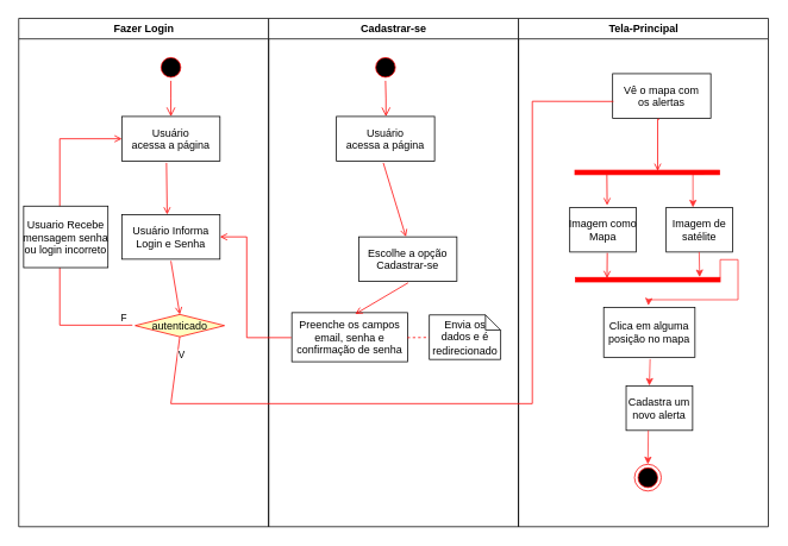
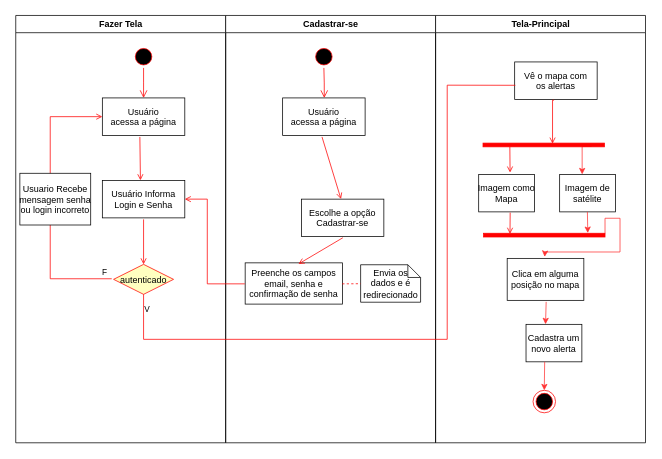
  <mxCell id="0" />
  <mxCell id="1" parent="0" />
- <mxCell id="2" value="Fazer Login" style="swimlane;whiteSpace=wrap" parent="1" vertex="1"><mxGeometry x="20.5" y="20" width="280" height="570" as="geometry" /></mxCell>
+ <mxCell id="2" value="Fazer Tela" style="swimlane;whiteSpace=wrap" parent="1" vertex="1"><mxGeometry x="20.5" y="20" width="280" height="570" as="geometry" /></mxCell>
  <mxCell id="3" value="" style="ellipse;shape=startState;fillColor=#000000;strokeColor=#ff0000;" parent="2" vertex="1"><mxGeometry x="155.5" y="40" width="30" height="30" as="geometry" /></mxCell>
  <mxCell id="4" value="" style="edgeStyle=elbowEdgeStyle;elbow=horizontal;verticalAlign=bottom;endArrow=open;endSize=8;strokeColor=#FF0000;endFill=1;rounded=0" parent="2" source="3" target="5" edge="1"><mxGeometry x="155.5" y="40" as="geometry"><mxPoint x="170.5" y="110" as="targetPoint" /></mxGeometry></mxCell>
  <mxCell id="5" value="Usuário&#10;acessa a página" style="" parent="2" vertex="1"><mxGeometry x="115.5" y="110" width="110" height="50" as="geometry" /></mxCell>
  <mxCell id="6" value="Usuário Informa&#10;Login e Senha" style="" parent="2" vertex="1"><mxGeometry x="115.5" y="220" width="110" height="50" as="geometry" /></mxCell>
  <mxCell id="7" value="" style="endArrow=open;strokeColor=#FF0000;endFill=1;rounded=0;exitX=0.455;exitY=1.04;exitDx=0;exitDy=0;exitPerimeter=0;entryX=0.462;entryY=-0.003;entryDx=0;entryDy=0;entryPerimeter=0;" parent="2" source="5" target="6" edge="1"><mxGeometry relative="1" as="geometry"><mxPoint x="175.5" y="162" as="sourcePoint" /></mxGeometry></mxCell>
  <mxCell id="8" value="" style="endArrow=open;strokeColor=#FF0000;endFill=1;rounded=0;entryX=0.5;entryY=0;entryDx=0;entryDy=0;" parent="2" target="10" edge="1"><mxGeometry relative="1" as="geometry"><mxPoint x="170.5" y="272" as="sourcePoint" /><mxPoint x="115" y="325" as="targetPoint" /></mxGeometry></mxCell>
  <mxCell id="9" value="F" style="edgeStyle=elbowEdgeStyle;elbow=horizontal;strokeColor=#FF0000;endArrow=open;endFill=1;rounded=0;exitX=-0.031;exitY=0.48;exitDx=0;exitDy=0;exitPerimeter=0;" parent="2" source="10" edge="1"><mxGeometry x="-0.951" y="-9" width="100" height="100" relative="1" as="geometry"><mxPoint x="60" y="350" as="sourcePoint" /><mxPoint x="115.5" y="135" as="targetPoint" /><Array as="points"><mxPoint x="46" y="192" /><mxPoint x="30" y="250" /></Array><mxPoint as="offset" /></mxGeometry></mxCell>
- <mxCell id="10" value="autenticado" style="rhombus;fillColor=#ffffc0;strokeColor=#ff0000;" vertex="1" parent="2"><mxGeometry x="130.5" y="332" width="100" height="25" as="geometry" /></mxCell>
+ <mxCell id="10" value="autenticado" style="rhombus;fillColor=#ffffc0;strokeColor=#ff0000;" vertex="1" parent="2"><mxGeometry x="130.5" y="332" width="80" height="40" as="geometry" /></mxCell>
  <mxCell id="11" value="Usuario Recebe&#10;mensagem senha&#10;ou login incorreto" style="" vertex="1" parent="2"><mxGeometry x="5.5" y="210.5" width="94.5" height="69" as="geometry" /></mxCell>
  <mxCell id="12" value="Cadastrar-se" style="swimlane;whiteSpace=wrap" parent="1" vertex="1"><mxGeometry x="300.5" y="20" width="280" height="570" as="geometry" /></mxCell>
  <mxCell id="13" value="" style="ellipse;shape=startState;fillColor=#000000;strokeColor=#ff0000;" parent="12" vertex="1"><mxGeometry x="116" y="40" width="30" height="30" as="geometry" /></mxCell>
  <mxCell id="14" value="" style="edgeStyle=elbowEdgeStyle;elbow=horizontal;verticalAlign=bottom;endArrow=open;endSize=8;strokeColor=#FF0000;endFill=1;rounded=0" parent="12" source="13" target="15" edge="1"><mxGeometry x="85.5" y="20" as="geometry"><mxPoint x="100.5" y="90" as="targetPoint" /></mxGeometry></mxCell>
  <mxCell id="15" value="Usuário&#10;acessa a página" style="" parent="12" vertex="1"><mxGeometry x="76" y="110" width="110" height="50" as="geometry" /></mxCell>
  <mxCell id="16" value="Escolhe a opção&#10;Cadastrar-se" style="" parent="12" vertex="1"><mxGeometry x="101" y="245" width="110" height="50" as="geometry" /></mxCell>
  <mxCell id="17" value="" style="endArrow=open;strokeColor=#FF0000;endFill=1;rounded=0;entryX=0.48;entryY=-0.003;entryDx=0;entryDy=0;entryPerimeter=0;" parent="12" target="16" edge="1"><mxGeometry relative="1" as="geometry"><mxPoint x="128.5" y="162" as="sourcePoint" /><mxPoint x="131.5" y="212" as="targetPoint" /></mxGeometry></mxCell>
  <mxCell id="18" value="Preenche os campos&#10;email, senha e&#10;confirmação de senha" style="" parent="12" vertex="1"><mxGeometry x="26" y="330" width="130" height="55" as="geometry" /></mxCell>
  <mxCell id="19" value="" style="endArrow=open;strokeColor=#FF0000;endFill=1;rounded=0;entryX=0.547;entryY=0.027;entryDx=0;entryDy=0;entryPerimeter=0;exitX=0.503;exitY=1.03;exitDx=0;exitDy=0;exitPerimeter=0;" parent="12" source="16" target="18" edge="1"><mxGeometry relative="1" as="geometry" /></mxCell>
  <mxCell id="20" value="Envia os dados e é redirecionado" style="shape=note;whiteSpace=wrap;size=17" parent="12" vertex="1"><mxGeometry x="180" y="332.5" width="80" height="50" as="geometry" /></mxCell>
  <mxCell id="21" value="" style="endArrow=none;strokeColor=#FF0000;endFill=0;rounded=0;dashed=1" parent="12" target="20" edge="1"><mxGeometry relative="1" as="geometry"><mxPoint x="155.5" y="358" as="sourcePoint" /></mxGeometry></mxCell>
  <mxCell id="22" value="Tela-Principal" style="swimlane;whiteSpace=wrap" parent="1" vertex="1"><mxGeometry x="580.5" y="20" width="280" height="570" as="geometry" /></mxCell>
  <mxCell id="23" value="Imagem como&#10;Mapa" style="" parent="22" vertex="1"><mxGeometry x="57.5" y="212" width="74.5" height="50" as="geometry" /></mxCell>
  <mxCell id="24" value="" style="edgeStyle=none;strokeColor=#FF0000;endArrow=open;endFill=1;rounded=0;exitX=1.007;exitY=0.779;exitDx=0;exitDy=0;entryX=0.562;entryY=-0.049;entryDx=0;entryDy=0;entryPerimeter=0;exitPerimeter=0;" parent="22" target="23" edge="1" source="28"><mxGeometry width="100" height="100" relative="1" as="geometry"><mxPoint x="-30" y="429.5" as="sourcePoint" /><mxPoint x="90" y="429.5" as="targetPoint" /></mxGeometry></mxCell>
  <mxCell id="25" value="" style="ellipse;shape=endState;fillColor=#000000;strokeColor=#ff0000" parent="22" vertex="1"><mxGeometry x="130" y="500" width="30" height="30" as="geometry" /></mxCell>
  <mxCell id="26" value="Vê o mapa com&#10;os alertas" style="" parent="22" vertex="1"><mxGeometry x="105.5" y="62" width="110" height="50" as="geometry" /></mxCell>
  <mxCell id="27" style="edgeStyle=orthogonalEdgeStyle;rounded=0;orthogonalLoop=1;jettySize=auto;html=1;entryX=0.403;entryY=0;entryDx=0;entryDy=0;entryPerimeter=0;strokeColor=#FF3333;exitX=0.893;exitY=0.106;exitDx=0;exitDy=0;exitPerimeter=0;" edge="1" parent="22" source="28" target="30"><mxGeometry relative="1" as="geometry"><mxPoint x="195.5" y="182" as="sourcePoint" /></mxGeometry></mxCell>
  <mxCell id="28" value="" style="whiteSpace=wrap;strokeColor=#FF0000;fillColor=#FF0000;rotation=90;" parent="22" vertex="1"><mxGeometry x="141.75" y="91.75" width="5" height="162" as="geometry" /></mxCell>
  <mxCell id="29" value="" style="edgeStyle=elbowEdgeStyle;elbow=horizontal;strokeColor=#FF0000;endArrow=open;endFill=1;rounded=0;exitX=0.477;exitY=1.02;exitDx=0;exitDy=0;exitPerimeter=0;" parent="22" source="26" edge="1"><mxGeometry width="100" height="100" relative="1" as="geometry"><mxPoint x="-220" y="480" as="sourcePoint" /><mxPoint x="156.5" y="171" as="targetPoint" /><Array as="points"><mxPoint x="156" y="142" /><mxPoint x="6" y="272" /><mxPoint x="-74.5" y="282" /><mxPoint x="-34.5" y="282" /><mxPoint x="-85" y="400" /></Array></mxGeometry></mxCell>
  <mxCell id="30" value="Imagem de&#10;satélite" style="" vertex="1" parent="22"><mxGeometry x="165.5" y="212" width="74.5" height="50" as="geometry" /></mxCell>
  <mxCell id="31" value="" style="whiteSpace=wrap;strokeColor=#FF0000;fillColor=#FF0000;rotation=90;" vertex="1" parent="22"><mxGeometry x="142.5" y="212" width="5" height="162" as="geometry" /></mxCell>
  <mxCell id="32" value="" style="edgeStyle=none;strokeColor=#FF0000;endArrow=open;endFill=1;rounded=0;entryX=0.157;entryY=0.801;entryDx=0;entryDy=0;entryPerimeter=0;" edge="1" parent="22"><mxGeometry width="100" height="100" relative="1" as="geometry"><mxPoint x="99.5" y="263" as="sourcePoint" /><mxPoint x="99.238" y="291.285" as="targetPoint" /></mxGeometry></mxCell>
  <mxCell id="33" value="Clica em alguma&#10;posição no mapa" style="" vertex="1" parent="22"><mxGeometry x="95.5" y="324" width="102.25" height="56" as="geometry" /></mxCell>
  <mxCell id="34" value="Cadastra um&#10;novo alerta" style="" vertex="1" parent="22"><mxGeometry x="120.63" y="412" width="74.5" height="50" as="geometry" /></mxCell>
  <mxCell id="35" style="edgeStyle=orthogonalEdgeStyle;rounded=0;orthogonalLoop=1;jettySize=auto;html=1;strokeColor=#FF3333;entryX=0.349;entryY=-0.003;entryDx=0;entryDy=0;entryPerimeter=0;" edge="1" parent="22" target="34"><mxGeometry relative="1" as="geometry"><mxPoint x="147.5" y="382" as="sourcePoint" /><mxPoint x="155.5" y="332" as="targetPoint" /></mxGeometry></mxCell>
  <mxCell id="36" value="" style="endArrow=open;strokeColor=#FF0000;endFill=1;rounded=0;" edge="1" parent="1"><mxGeometry relative="1" as="geometry"><mxPoint x="326" y="378" as="sourcePoint" /><mxPoint x="246" y="265" as="targetPoint" /><Array as="points"><mxPoint x="276" y="378" /><mxPoint x="276" y="265" /></Array></mxGeometry></mxCell>
  <mxCell id="37" value="V" style="endArrow=none;strokeColor=#FF0000;endFill=1;rounded=0;exitX=0.5;exitY=1;exitDx=0;exitDy=0;entryX=0.008;entryY=0.623;entryDx=0;entryDy=0;entryPerimeter=0;" parent="1" source="10" target="26" edge="1"><mxGeometry x="-0.956" y="5" relative="1" as="geometry"><mxPoint x="196" y="402" as="sourcePoint" /><mxPoint x="206" y="522" as="targetPoint" /><Array as="points"><mxPoint x="191" y="452" /><mxPoint x="596" y="452" /><mxPoint x="596" y="113" /></Array><mxPoint as="offset" /></mxGeometry></mxCell>
  <mxCell id="38" style="edgeStyle=orthogonalEdgeStyle;rounded=0;orthogonalLoop=1;jettySize=auto;html=1;entryX=-0.071;entryY=0.142;entryDx=0;entryDy=0;entryPerimeter=0;strokeColor=#FF3333;" edge="1" parent="1" target="31"><mxGeometry relative="1" as="geometry"><mxPoint x="783" y="282" as="sourcePoint" /><mxPoint x="786.024" y="242" as="targetPoint" /></mxGeometry></mxCell>
  <mxCell id="39" style="edgeStyle=orthogonalEdgeStyle;rounded=0;orthogonalLoop=1;jettySize=auto;html=1;strokeColor=#FF3333;exitX=0;exitY=0;exitDx=0;exitDy=0;" edge="1" parent="1" source="31"><mxGeometry relative="1" as="geometry"><mxPoint x="793" y="292" as="sourcePoint" /><mxPoint x="726" y="342" as="targetPoint" /></mxGeometry></mxCell>
  <mxCell id="40" style="edgeStyle=orthogonalEdgeStyle;rounded=0;orthogonalLoop=1;jettySize=auto;html=1;strokeColor=#FF3333;entryX=0.5;entryY=0;entryDx=0;entryDy=0;" edge="1" parent="1" target="25"><mxGeometry relative="1" as="geometry"><mxPoint x="726" y="482" as="sourcePoint" /><mxPoint x="738.13" y="441.85" as="targetPoint" /></mxGeometry></mxCell>
